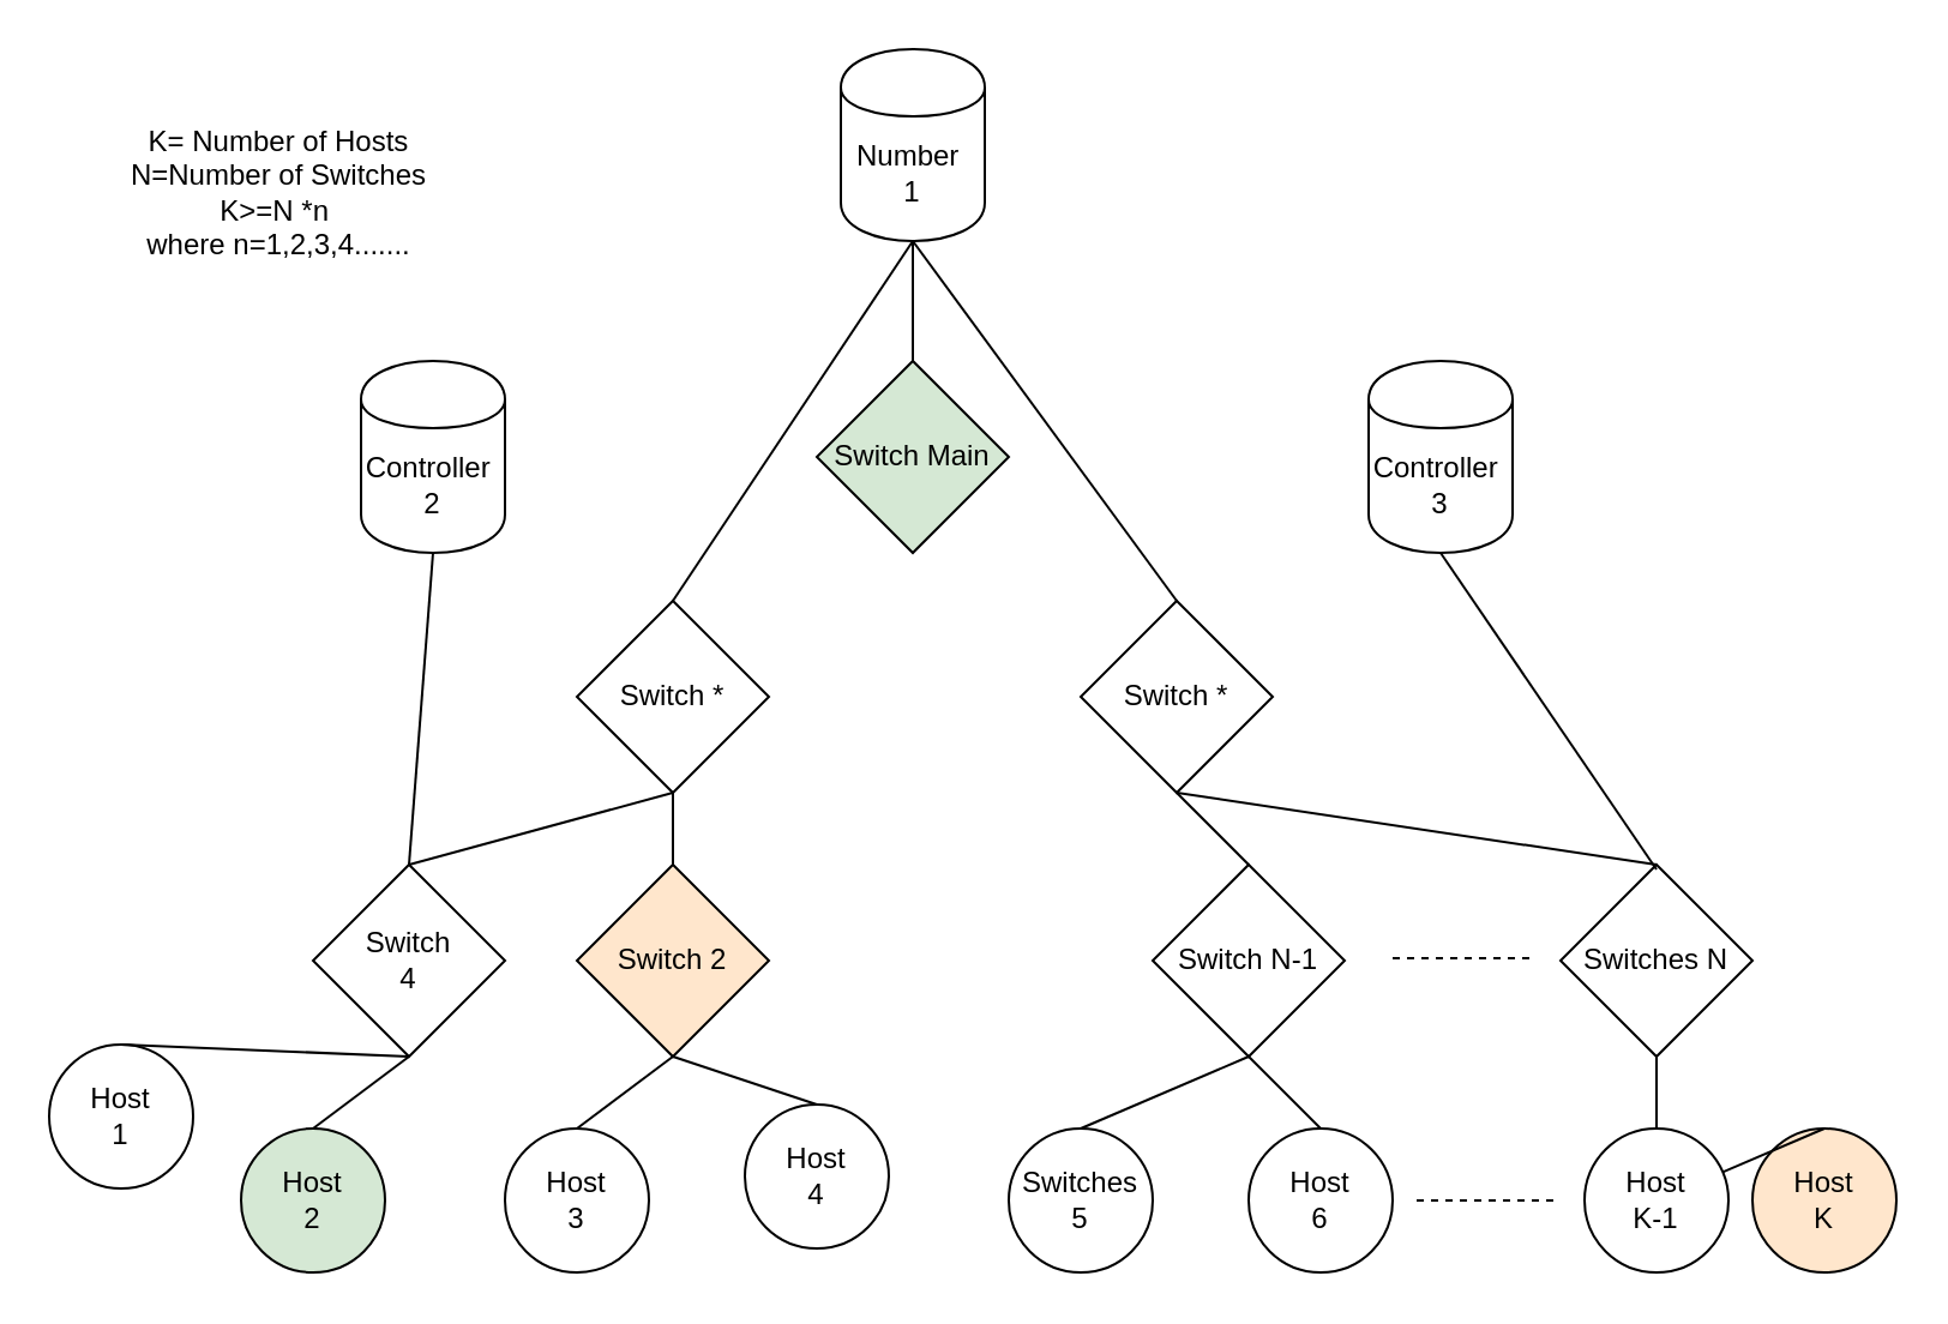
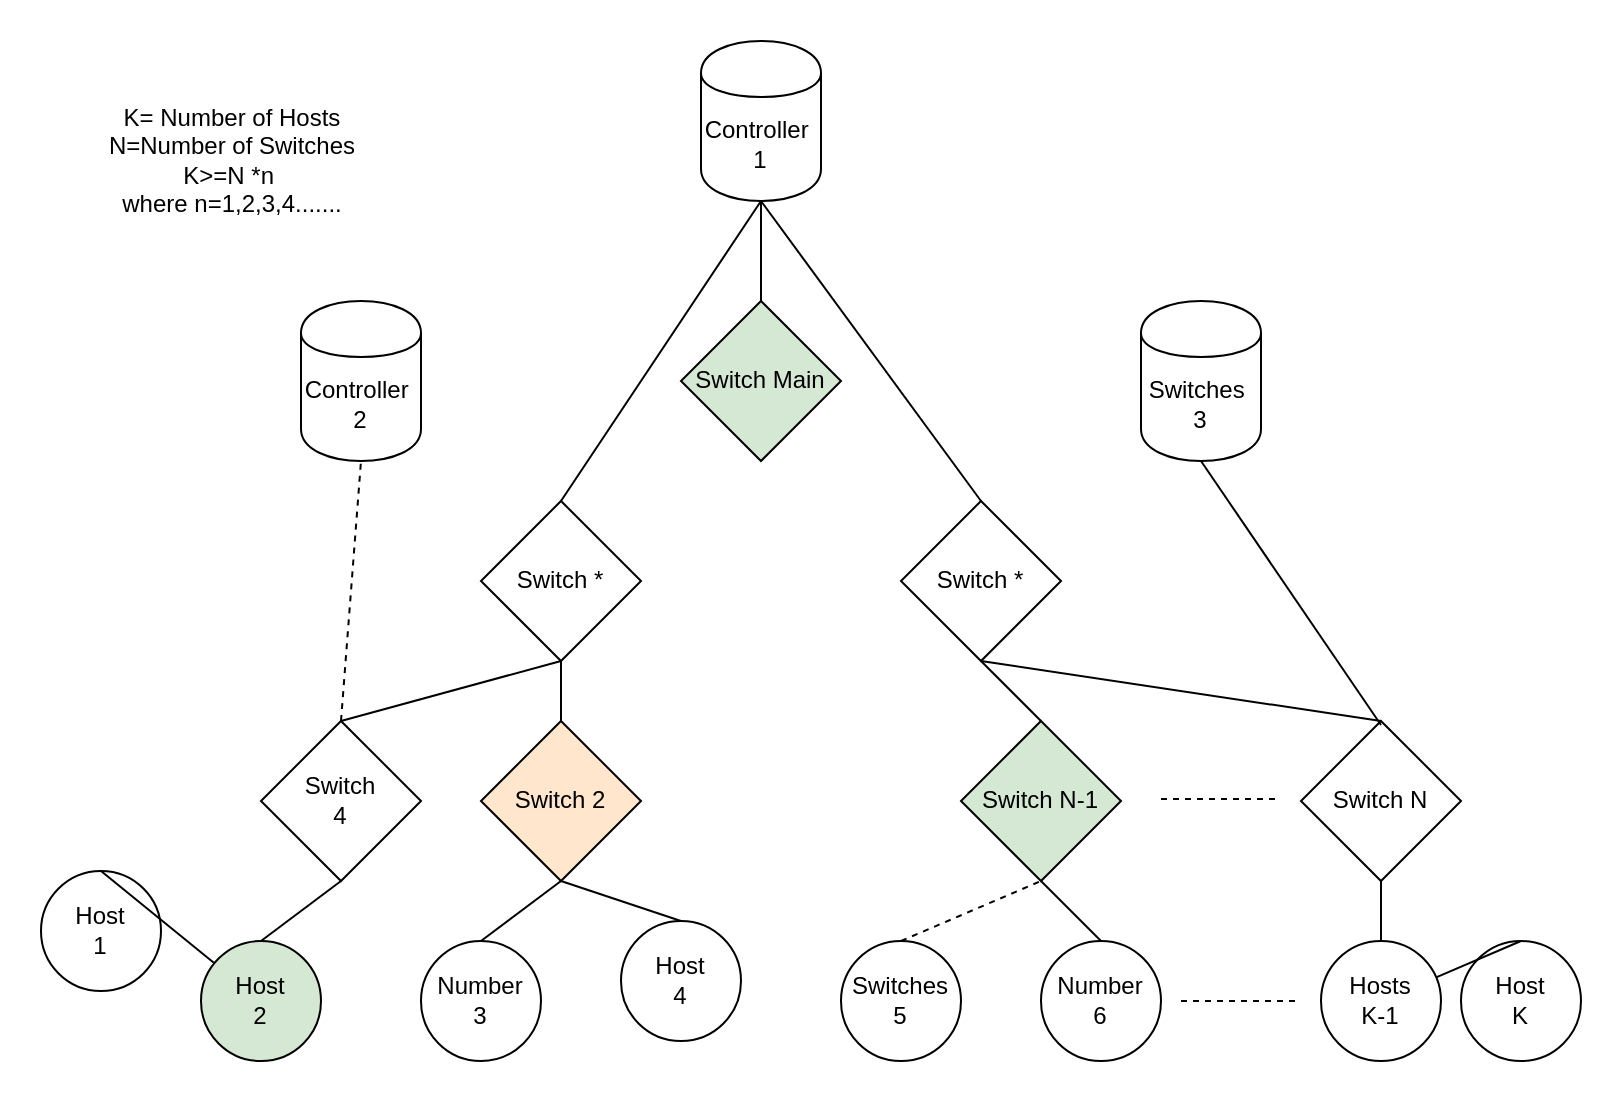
  <mxCell id="0" />
  <mxCell id="1" parent="0" />
- <mxCell id="2" value="Number&amp;nbsp;&lt;br&gt;1&lt;br&gt;" style="shape=cylinder;whiteSpace=wrap;html=1;boundedLbl=1;backgroundOutline=1;" vertex="1" parent="1"><mxGeometry x="350" y="20" width="60" height="80" as="geometry" /></mxCell>
+ <mxCell id="2" value="Controller&amp;nbsp;&lt;br&gt;1&lt;br&gt;" style="shape=cylinder;whiteSpace=wrap;html=1;boundedLbl=1;backgroundOutline=1;" vertex="1" parent="1"><mxGeometry x="350" y="20" width="60" height="80" as="geometry" /></mxCell>
  <mxCell id="3" value="Controller&amp;nbsp;&lt;br&gt;2&lt;br&gt;" style="shape=cylinder;whiteSpace=wrap;html=1;boundedLbl=1;backgroundOutline=1;" vertex="1" parent="1"><mxGeometry x="150" y="150" width="60" height="80" as="geometry" /></mxCell>
- <mxCell id="4" value="Controller&amp;nbsp;&lt;br&gt;3&lt;br&gt;" style="shape=cylinder;whiteSpace=wrap;html=1;boundedLbl=1;backgroundOutline=1;" vertex="1" parent="1"><mxGeometry x="570" y="150" width="60" height="80" as="geometry" /></mxCell>
+ <mxCell id="4" value="Switches&amp;nbsp;&lt;br&gt;3&lt;br&gt;" style="shape=cylinder;whiteSpace=wrap;html=1;boundedLbl=1;backgroundOutline=1;" vertex="1" parent="1"><mxGeometry x="570" y="150" width="60" height="80" as="geometry" /></mxCell>
  <mxCell id="5" value="Switch Main" style="rhombus;whiteSpace=wrap;html=1;fillColor=#d5e8d4;" vertex="1" parent="1"><mxGeometry x="340" y="150" width="80" height="80" as="geometry" /></mxCell>
  <mxCell id="6" value="Switch *" style="rhombus;whiteSpace=wrap;html=1;" vertex="1" parent="1"><mxGeometry x="240" y="250" width="80" height="80" as="geometry" /></mxCell>
  <mxCell id="7" value="Switch *" style="rhombus;whiteSpace=wrap;html=1;" vertex="1" parent="1"><mxGeometry x="450" y="250" width="80" height="80" as="geometry" /></mxCell>
  <mxCell id="8" value="Switch&lt;br&gt;4&lt;br&gt;" style="rhombus;whiteSpace=wrap;html=1;" vertex="1" parent="1"><mxGeometry x="130" y="360" width="80" height="80" as="geometry" /></mxCell>
  <mxCell id="9" value="Switch 2" style="rhombus;whiteSpace=wrap;html=1;fillColor=#ffe6cc;" vertex="1" parent="1"><mxGeometry x="240" y="360" width="80" height="80" as="geometry" /></mxCell>
- <mxCell id="10" value="Switch N-1" style="rhombus;whiteSpace=wrap;html=1;" vertex="1" parent="1"><mxGeometry x="480" y="360" width="80" height="80" as="geometry" /></mxCell>
- <mxCell id="11" value="Switches N" style="rhombus;whiteSpace=wrap;html=1;" vertex="1" parent="1"><mxGeometry x="650" y="360" width="80" height="80" as="geometry" /></mxCell>
+ <mxCell id="10" value="Switch N-1" style="rhombus;whiteSpace=wrap;html=1;fillColor=#d5e8d4;" vertex="1" parent="1"><mxGeometry x="480" y="360" width="80" height="80" as="geometry" /></mxCell>
+ <mxCell id="11" value="Switch N" style="rhombus;whiteSpace=wrap;html=1;" vertex="1" parent="1"><mxGeometry x="650" y="360" width="80" height="80" as="geometry" /></mxCell>
  <mxCell id="12" value="" style="endArrow=none;dashed=1;html=1;" edge="1" parent="1"><mxGeometry width="50" height="50" relative="1" as="geometry"><mxPoint x="580" y="399" as="sourcePoint" /><mxPoint x="640" y="399" as="targetPoint" /></mxGeometry></mxCell>
  <mxCell id="13" value="Host&lt;br&gt;1&lt;br&gt;" style="ellipse;whiteSpace=wrap;html=1;aspect=fixed;" vertex="1" parent="1"><mxGeometry x="20" y="435" width="60" height="60" as="geometry" /></mxCell>
  <mxCell id="14" value="Host&lt;br&gt;2&lt;br&gt;" style="ellipse;whiteSpace=wrap;html=1;aspect=fixed;fillColor=#d5e8d4;" vertex="1" parent="1"><mxGeometry x="100" y="470" width="60" height="60" as="geometry" /></mxCell>
  <mxCell id="15" value="Switches&lt;br&gt;5&lt;br&gt;" style="ellipse;whiteSpace=wrap;html=1;aspect=fixed;" vertex="1" parent="1"><mxGeometry x="420" y="470" width="60" height="60" as="geometry" /></mxCell>
- <mxCell id="16" value="Host&lt;br&gt;3&lt;br&gt;" style="ellipse;whiteSpace=wrap;html=1;aspect=fixed;" vertex="1" parent="1"><mxGeometry x="210" y="470" width="60" height="60" as="geometry" /></mxCell>
+ <mxCell id="16" value="Number&lt;br&gt;3&lt;br&gt;" style="ellipse;whiteSpace=wrap;html=1;aspect=fixed;" vertex="1" parent="1"><mxGeometry x="210" y="470" width="60" height="60" as="geometry" /></mxCell>
  <mxCell id="17" value="Host&lt;br&gt;4&lt;br&gt;" style="ellipse;whiteSpace=wrap;html=1;aspect=fixed;" vertex="1" parent="1"><mxGeometry x="310" y="460" width="60" height="60" as="geometry" /></mxCell>
- <mxCell id="18" value="Host&lt;br&gt;6&lt;br&gt;" style="ellipse;whiteSpace=wrap;html=1;aspect=fixed;" vertex="1" parent="1"><mxGeometry x="520" y="470" width="60" height="60" as="geometry" /></mxCell>
- <mxCell id="19" value="" style="endArrow=none;html=1;entryX=0.5;entryY=1;entryDx=0;entryDy=0;exitX=0.5;exitY=0;exitDx=0;exitDy=0;" edge="1" parent="1" source="8" target="3"><mxGeometry width="50" height="50" relative="1" as="geometry"><mxPoint x="30" y="880" as="sourcePoint" /><mxPoint x="80" y="830" as="targetPoint" /></mxGeometry></mxCell>
+ <mxCell id="18" value="Number&lt;br&gt;6&lt;br&gt;" style="ellipse;whiteSpace=wrap;html=1;aspect=fixed;" vertex="1" parent="1"><mxGeometry x="520" y="470" width="60" height="60" as="geometry" /></mxCell>
+ <mxCell id="19" value="" style="endArrow=none;html=1;entryX=0.5;entryY=1;entryDx=0;entryDy=0;exitX=0.5;exitY=0;exitDx=0;exitDy=0;dashed=1;" edge="1" parent="1" source="8" target="3"><mxGeometry width="50" height="50" relative="1" as="geometry"><mxPoint x="30" y="880" as="sourcePoint" /><mxPoint x="80" y="830" as="targetPoint" /></mxGeometry></mxCell>
  <mxCell id="20" value="" style="endArrow=none;html=1;entryX=0.5;entryY=1;entryDx=0;entryDy=0;exitX=0.5;exitY=0;exitDx=0;exitDy=0;" edge="1" parent="1" source="6" target="2"><mxGeometry width="50" height="50" relative="1" as="geometry"><mxPoint x="150" y="370" as="sourcePoint" /><mxPoint x="190" y="240" as="targetPoint" /></mxGeometry></mxCell>
  <mxCell id="21" value="" style="endArrow=none;html=1;exitX=0.5;exitY=0;exitDx=0;exitDy=0;" edge="1" parent="1" source="7"><mxGeometry width="50" height="50" relative="1" as="geometry"><mxPoint x="290" y="260" as="sourcePoint" /><mxPoint x="380" y="100" as="targetPoint" /></mxGeometry></mxCell>
  <mxCell id="22" value="" style="endArrow=none;html=1;exitX=0.5;exitY=0;exitDx=0;exitDy=0;" edge="1" parent="1" source="5"><mxGeometry width="50" height="50" relative="1" as="geometry"><mxPoint x="500" y="260" as="sourcePoint" /><mxPoint x="380" y="100" as="targetPoint" /></mxGeometry></mxCell>
  <mxCell id="23" value="" style="endArrow=none;html=1;" edge="1" parent="1"><mxGeometry width="50" height="50" relative="1" as="geometry"><mxPoint x="690" y="362" as="sourcePoint" /><mxPoint x="600" y="230" as="targetPoint" /></mxGeometry></mxCell>
  <mxCell id="24" value="" style="endArrow=none;html=1;entryX=0.5;entryY=1;entryDx=0;entryDy=0;exitX=0.5;exitY=0;exitDx=0;exitDy=0;" edge="1" parent="1" source="8" target="6"><mxGeometry width="50" height="50" relative="1" as="geometry"><mxPoint x="140" y="360" as="sourcePoint" /><mxPoint x="190" y="240" as="targetPoint" /></mxGeometry></mxCell>
  <mxCell id="25" value="" style="endArrow=none;html=1;exitX=0.5;exitY=0;exitDx=0;exitDy=0;" edge="1" parent="1" source="9"><mxGeometry width="50" height="50" relative="1" as="geometry"><mxPoint x="150" y="370" as="sourcePoint" /><mxPoint x="280" y="330" as="targetPoint" /></mxGeometry></mxCell>
  <mxCell id="26" value="" style="endArrow=none;html=1;entryX=0.5;entryY=1;entryDx=0;entryDy=0;exitX=0.5;exitY=0;exitDx=0;exitDy=0;" edge="1" parent="1" source="10" target="7"><mxGeometry width="50" height="50" relative="1" as="geometry"><mxPoint x="490" y="360" as="sourcePoint" /><mxPoint x="50" y="550" as="targetPoint" /></mxGeometry></mxCell>
  <mxCell id="27" value="" style="endArrow=none;html=1;exitX=0.5;exitY=0;exitDx=0;exitDy=0;" edge="1" parent="1" source="11"><mxGeometry width="50" height="50" relative="1" as="geometry"><mxPoint x="500" y="370" as="sourcePoint" /><mxPoint x="490" y="330" as="targetPoint" /></mxGeometry></mxCell>
- <mxCell id="28" value="" style="endArrow=none;html=1;entryX=0.5;entryY=1;entryDx=0;entryDy=0;exitX=0.5;exitY=0;exitDx=0;exitDy=0;" edge="1" parent="1" source="13" target="8"><mxGeometry width="50" height="50" relative="1" as="geometry"><mxPoint x="180" y="370" as="sourcePoint" /><mxPoint x="290" y="340" as="targetPoint" /></mxGeometry></mxCell>
+ <mxCell id="28" value="" style="endArrow=none;html=1;exitX=0.5;exitY=0;exitDx=0;exitDy=0;" edge="1" parent="1" source="13" target="14"><mxGeometry width="50" height="50" relative="1" as="geometry"><mxPoint x="180" y="370" as="sourcePoint" /><mxPoint x="290" y="340" as="targetPoint" /></mxGeometry></mxCell>
  <mxCell id="29" value="" style="endArrow=none;html=1;exitX=0.5;exitY=0;exitDx=0;exitDy=0;" edge="1" parent="1" source="14"><mxGeometry width="50" height="50" relative="1" as="geometry"><mxPoint x="40" y="480" as="sourcePoint" /><mxPoint x="170" y="440" as="targetPoint" /></mxGeometry></mxCell>
  <mxCell id="30" value="" style="endArrow=none;html=1;exitX=0.5;exitY=0;exitDx=0;exitDy=0;entryX=0.5;entryY=1;entryDx=0;entryDy=0;" edge="1" parent="1" source="16" target="9"><mxGeometry width="50" height="50" relative="1" as="geometry"><mxPoint x="140" y="480" as="sourcePoint" /><mxPoint x="180" y="450" as="targetPoint" /></mxGeometry></mxCell>
  <mxCell id="31" value="" style="endArrow=none;html=1;exitX=0.5;exitY=0;exitDx=0;exitDy=0;" edge="1" parent="1" source="17"><mxGeometry width="50" height="50" relative="1" as="geometry"><mxPoint x="250" y="480" as="sourcePoint" /><mxPoint x="280" y="440" as="targetPoint" /></mxGeometry></mxCell>
- <mxCell id="32" value="" style="endArrow=none;html=1;exitX=0.5;exitY=0;exitDx=0;exitDy=0;entryX=0.5;entryY=1;entryDx=0;entryDy=0;" edge="1" parent="1" source="15" target="10"><mxGeometry width="50" height="50" relative="1" as="geometry"><mxPoint x="350" y="480" as="sourcePoint" /><mxPoint x="290" y="450" as="targetPoint" /></mxGeometry></mxCell>
+ <mxCell id="32" value="" style="endArrow=none;html=1;exitX=0.5;exitY=0;exitDx=0;exitDy=0;entryX=0.5;entryY=1;entryDx=0;entryDy=0;dashed=1;" edge="1" parent="1" source="15" target="10"><mxGeometry width="50" height="50" relative="1" as="geometry"><mxPoint x="350" y="480" as="sourcePoint" /><mxPoint x="290" y="450" as="targetPoint" /></mxGeometry></mxCell>
  <mxCell id="33" value="" style="endArrow=none;html=1;exitX=0.5;exitY=0;exitDx=0;exitDy=0;" edge="1" parent="1" source="18"><mxGeometry width="50" height="50" relative="1" as="geometry"><mxPoint x="460" y="480" as="sourcePoint" /><mxPoint x="520" y="440" as="targetPoint" /></mxGeometry></mxCell>
- <mxCell id="34" value="Host&lt;br&gt;K-1&lt;br&gt;" style="ellipse;whiteSpace=wrap;html=1;aspect=fixed;" vertex="1" parent="1"><mxGeometry x="660" y="470" width="60" height="60" as="geometry" /></mxCell>
- <mxCell id="35" value="Host&lt;br&gt;K&lt;br&gt;" style="ellipse;whiteSpace=wrap;html=1;aspect=fixed;fillColor=#ffe6cc;" vertex="1" parent="1"><mxGeometry x="730" y="470" width="60" height="60" as="geometry" /></mxCell>
+ <mxCell id="34" value="Hosts&lt;br&gt;K-1&lt;br&gt;" style="ellipse;whiteSpace=wrap;html=1;aspect=fixed;" vertex="1" parent="1"><mxGeometry x="660" y="470" width="60" height="60" as="geometry" /></mxCell>
+ <mxCell id="35" value="Host&lt;br&gt;K&lt;br&gt;" style="ellipse;whiteSpace=wrap;html=1;aspect=fixed;" vertex="1" parent="1"><mxGeometry x="730" y="470" width="60" height="60" as="geometry" /></mxCell>
  <mxCell id="36" value="" style="endArrow=none;dashed=1;html=1;" edge="1" parent="1"><mxGeometry width="50" height="50" relative="1" as="geometry"><mxPoint x="590" y="500" as="sourcePoint" /><mxPoint x="650" y="500" as="targetPoint" /></mxGeometry></mxCell>
  <mxCell id="37" value="" style="endArrow=none;html=1;exitX=0.5;exitY=0;exitDx=0;exitDy=0;entryX=0.5;entryY=1;entryDx=0;entryDy=0;" edge="1" parent="1" source="34" target="11"><mxGeometry width="50" height="50" relative="1" as="geometry"><mxPoint x="560" y="480" as="sourcePoint" /><mxPoint x="530" y="450" as="targetPoint" /></mxGeometry></mxCell>
  <mxCell id="38" value="" style="endArrow=none;html=1;exitX=0.5;exitY=0;exitDx=0;exitDy=0;" edge="1" parent="1" source="35" target="34"><mxGeometry width="50" height="50" relative="1" as="geometry"><mxPoint x="700" y="480" as="sourcePoint" /><mxPoint x="700" y="450" as="targetPoint" /></mxGeometry></mxCell>
  <mxCell id="39" value="K= Number of Hosts&lt;br&gt;N=Number of Switches&lt;br&gt;K&amp;gt;=N *n&amp;nbsp;&lt;br&gt;where n=1,2,3,4.......&lt;br&gt;" style="text;html=1;strokeColor=none;fillColor=none;align=center;verticalAlign=middle;whiteSpace=wrap;rounded=0;" vertex="1" parent="1"><mxGeometry x="31" y="50" width="170" height="60" as="geometry" /></mxCell>
